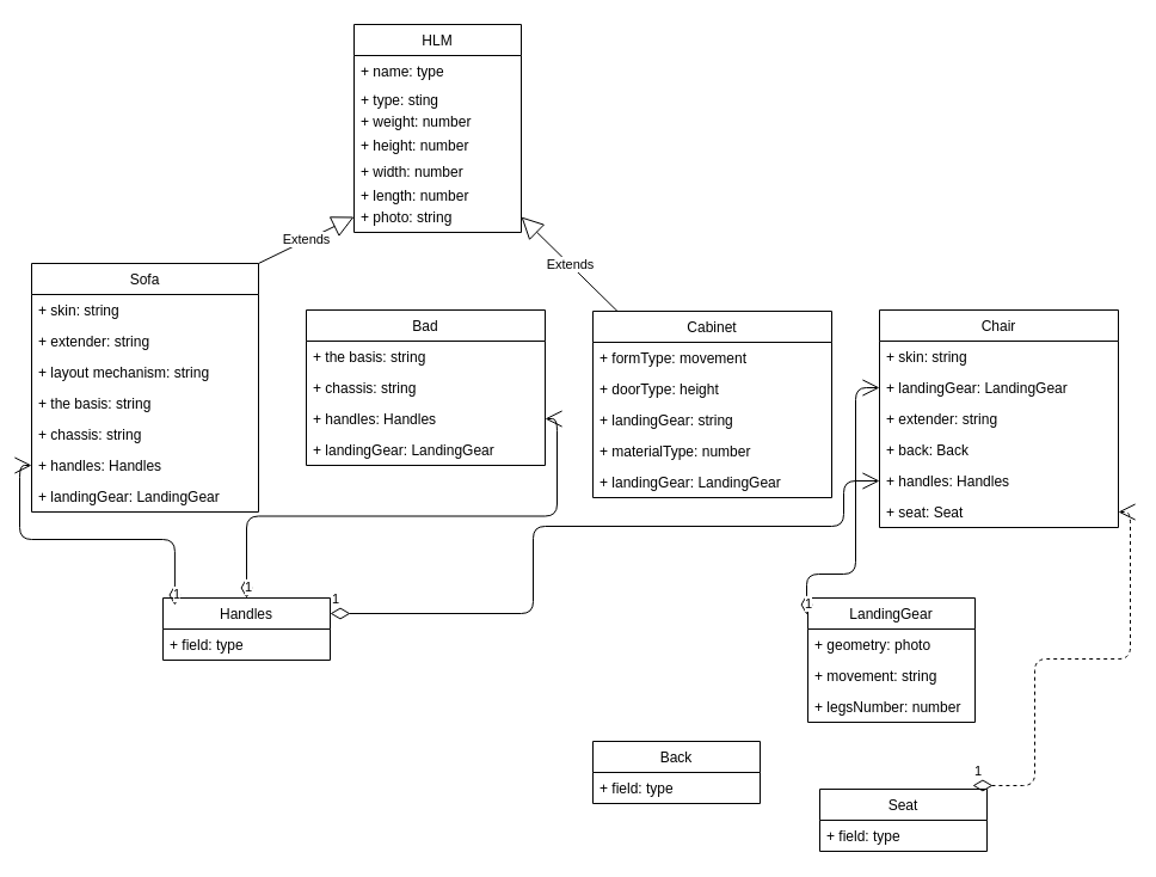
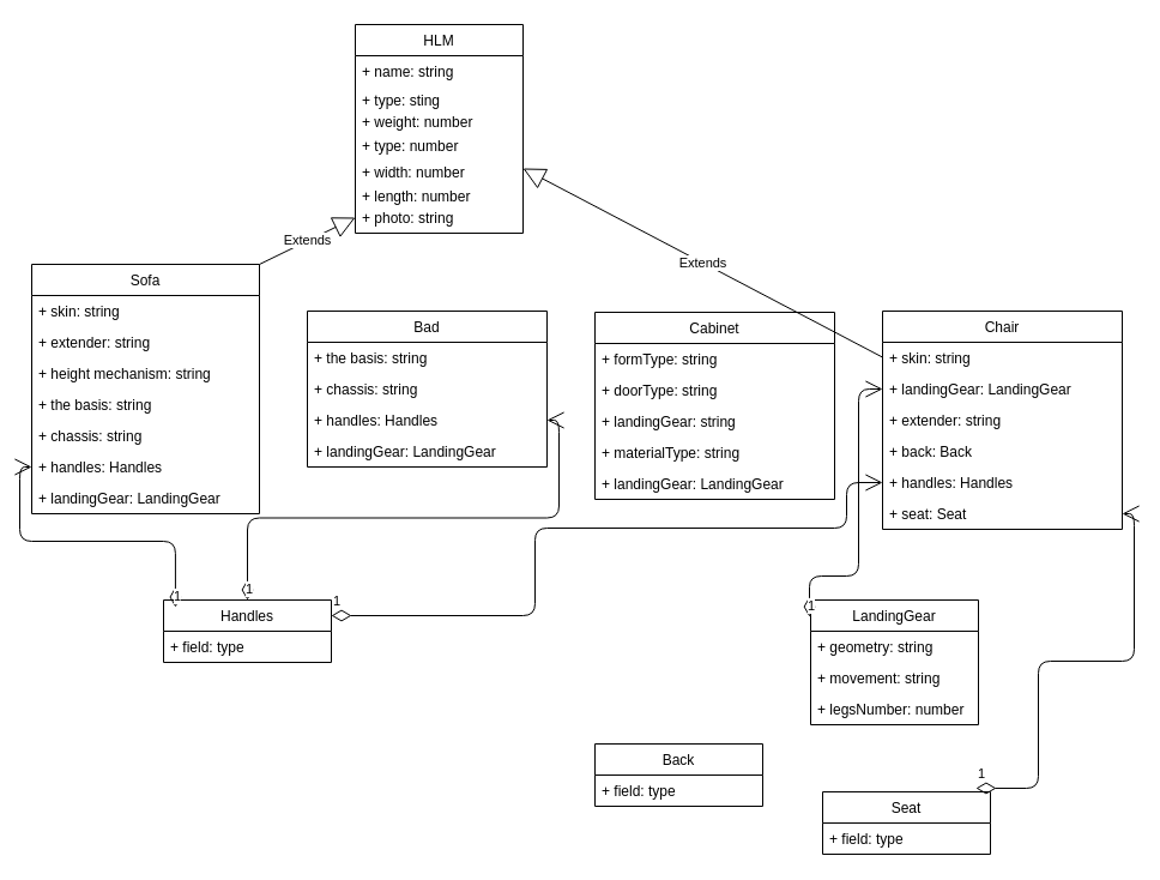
  <mxCell id="0" />
  <mxCell id="1" parent="0" />
  <mxCell id="2" value="HLM" style="swimlane;fontStyle=0;childLayout=stackLayout;horizontal=1;startSize=26;fillColor=none;horizontalStack=0;resizeParent=1;resizeParentMax=0;resizeLast=0;collapsible=1;marginBottom=0;" vertex="1" parent="1"><mxGeometry x="290" y="20" width="140" height="174" as="geometry" /></mxCell>
- <mxCell id="3" value="+ name: type" style="text;strokeColor=none;fillColor=none;align=left;verticalAlign=top;spacingLeft=4;spacingRight=4;overflow=hidden;rotatable=0;points=[[0,0.5],[1,0.5]];portConstraint=eastwest;" vertex="1" parent="2"><mxGeometry y="26" width="140" height="24" as="geometry" /></mxCell>
+ <mxCell id="3" value="+ name: string" style="text;strokeColor=none;fillColor=none;align=left;verticalAlign=top;spacingLeft=4;spacingRight=4;overflow=hidden;rotatable=0;points=[[0,0.5],[1,0.5]];portConstraint=eastwest;" vertex="1" parent="2"><mxGeometry y="26" width="140" height="24" as="geometry" /></mxCell>
  <mxCell id="4" value="+ type: sting" style="text;strokeColor=none;fillColor=none;align=left;verticalAlign=top;spacingLeft=4;spacingRight=4;overflow=hidden;rotatable=0;points=[[0,0.5],[1,0.5]];portConstraint=eastwest;" vertex="1" parent="2"><mxGeometry y="50" width="140" height="18" as="geometry" /></mxCell>
  <mxCell id="5" value="+ weight: number" style="text;strokeColor=none;fillColor=none;align=left;verticalAlign=top;spacingLeft=4;spacingRight=4;overflow=hidden;rotatable=0;points=[[0,0.5],[1,0.5]];portConstraint=eastwest;" vertex="1" parent="2"><mxGeometry y="68" width="140" height="20" as="geometry" /></mxCell>
- <mxCell id="6" value="+ height: number" style="text;strokeColor=none;fillColor=none;align=left;verticalAlign=top;spacingLeft=4;spacingRight=4;overflow=hidden;rotatable=0;points=[[0,0.5],[1,0.5]];portConstraint=eastwest;" vertex="1" parent="2"><mxGeometry y="88" width="140" height="22" as="geometry" /></mxCell>
+ <mxCell id="6" value="+ type: number" style="text;strokeColor=none;fillColor=none;align=left;verticalAlign=top;spacingLeft=4;spacingRight=4;overflow=hidden;rotatable=0;points=[[0,0.5],[1,0.5]];portConstraint=eastwest;" vertex="1" parent="2"><mxGeometry y="88" width="140" height="22" as="geometry" /></mxCell>
  <mxCell id="7" value="+ width: number" style="text;strokeColor=none;fillColor=none;align=left;verticalAlign=top;spacingLeft=4;spacingRight=4;overflow=hidden;rotatable=0;points=[[0,0.5],[1,0.5]];portConstraint=eastwest;" vertex="1" parent="2"><mxGeometry y="110" width="140" height="20" as="geometry" /></mxCell>
  <mxCell id="8" value="+ length: number" style="text;strokeColor=none;fillColor=none;align=left;verticalAlign=top;spacingLeft=4;spacingRight=4;overflow=hidden;rotatable=0;points=[[0,0.5],[1,0.5]];portConstraint=eastwest;" vertex="1" parent="2"><mxGeometry y="130" width="140" height="18" as="geometry" /></mxCell>
  <mxCell id="9" value="+ photo: string" style="text;strokeColor=none;fillColor=none;align=left;verticalAlign=top;spacingLeft=4;spacingRight=4;overflow=hidden;rotatable=0;points=[[0,0.5],[1,0.5]];portConstraint=eastwest;" vertex="1" parent="2"><mxGeometry y="148" width="140" height="26" as="geometry" /></mxCell>
  <mxCell id="10" value="Sofa" style="swimlane;fontStyle=0;childLayout=stackLayout;horizontal=1;startSize=26;fillColor=none;horizontalStack=0;resizeParent=1;resizeParentMax=0;resizeLast=0;collapsible=1;marginBottom=0;" vertex="1" parent="1"><mxGeometry x="20" y="220" width="190" height="208" as="geometry" /></mxCell>
  <mxCell id="11" value="+ skin: string" style="text;strokeColor=none;fillColor=none;align=left;verticalAlign=top;spacingLeft=4;spacingRight=4;overflow=hidden;rotatable=0;points=[[0,0.5],[1,0.5]];portConstraint=eastwest;" vertex="1" parent="10"><mxGeometry y="26" width="190" height="26" as="geometry" /></mxCell>
  <mxCell id="12" value="+ extender: string" style="text;strokeColor=none;fillColor=none;align=left;verticalAlign=top;spacingLeft=4;spacingRight=4;overflow=hidden;rotatable=0;points=[[0,0.5],[1,0.5]];portConstraint=eastwest;" vertex="1" parent="10"><mxGeometry y="52" width="190" height="26" as="geometry" /></mxCell>
- <mxCell id="13" value="+ layout mechanism: string" style="text;strokeColor=none;fillColor=none;align=left;verticalAlign=top;spacingLeft=4;spacingRight=4;overflow=hidden;rotatable=0;points=[[0,0.5],[1,0.5]];portConstraint=eastwest;" vertex="1" parent="10"><mxGeometry y="78" width="190" height="26" as="geometry" /></mxCell>
+ <mxCell id="13" value="+ height mechanism: string" style="text;strokeColor=none;fillColor=none;align=left;verticalAlign=top;spacingLeft=4;spacingRight=4;overflow=hidden;rotatable=0;points=[[0,0.5],[1,0.5]];portConstraint=eastwest;" vertex="1" parent="10"><mxGeometry y="78" width="190" height="26" as="geometry" /></mxCell>
  <mxCell id="14" value="+ the basis: string" style="text;strokeColor=none;fillColor=none;align=left;verticalAlign=top;spacingLeft=4;spacingRight=4;overflow=hidden;rotatable=0;points=[[0,0.5],[1,0.5]];portConstraint=eastwest;" vertex="1" parent="10"><mxGeometry y="104" width="190" height="26" as="geometry" /></mxCell>
  <mxCell id="15" value="+ chassis: string" style="text;strokeColor=none;fillColor=none;align=left;verticalAlign=top;spacingLeft=4;spacingRight=4;overflow=hidden;rotatable=0;points=[[0,0.5],[1,0.5]];portConstraint=eastwest;" vertex="1" parent="10"><mxGeometry y="130" width="190" height="26" as="geometry" /></mxCell>
  <mxCell id="16" value="+ handles: Handles" style="text;strokeColor=none;fillColor=none;align=left;verticalAlign=top;spacingLeft=4;spacingRight=4;overflow=hidden;rotatable=0;points=[[0,0.5],[1,0.5]];portConstraint=eastwest;" vertex="1" parent="10"><mxGeometry y="156" width="190" height="26" as="geometry" /></mxCell>
  <mxCell id="17" value="+ landingGear: LandingGear" style="text;strokeColor=none;fillColor=none;align=left;verticalAlign=top;spacingLeft=4;spacingRight=4;overflow=hidden;rotatable=0;points=[[0,0.5],[1,0.5]];portConstraint=eastwest;" vertex="1" parent="10"><mxGeometry y="182" width="190" height="26" as="geometry" /></mxCell>
  <mxCell id="18" value="Extends" style="endArrow=block;endSize=16;endFill=0;html=1;entryX=0;entryY=0.5;entryDx=0;entryDy=0;" edge="1" parent="1" target="9"><mxGeometry width="160" relative="1" as="geometry"><mxPoint x="210" y="220" as="sourcePoint" /><mxPoint x="370" y="300" as="targetPoint" /></mxGeometry></mxCell>
  <mxCell id="19" value="Bad" style="swimlane;fontStyle=0;childLayout=stackLayout;horizontal=1;startSize=26;fillColor=none;horizontalStack=0;resizeParent=1;resizeParentMax=0;resizeLast=0;collapsible=1;marginBottom=0;" vertex="1" parent="1"><mxGeometry x="250" y="259" width="200" height="130" as="geometry" /></mxCell>
  <mxCell id="20" value="+ the basis: string" style="text;strokeColor=none;fillColor=none;align=left;verticalAlign=top;spacingLeft=4;spacingRight=4;overflow=hidden;rotatable=0;points=[[0,0.5],[1,0.5]];portConstraint=eastwest;" vertex="1" parent="19"><mxGeometry y="26" width="200" height="26" as="geometry" /></mxCell>
  <mxCell id="21" value="+ chassis: string" style="text;strokeColor=none;fillColor=none;align=left;verticalAlign=top;spacingLeft=4;spacingRight=4;overflow=hidden;rotatable=0;points=[[0,0.5],[1,0.5]];portConstraint=eastwest;" vertex="1" parent="19"><mxGeometry y="52" width="200" height="26" as="geometry" /></mxCell>
  <mxCell id="22" value="+ handles: Handles" style="text;strokeColor=none;fillColor=none;align=left;verticalAlign=top;spacingLeft=4;spacingRight=4;overflow=hidden;rotatable=0;points=[[0,0.5],[1,0.5]];portConstraint=eastwest;" vertex="1" parent="19"><mxGeometry y="78" width="200" height="26" as="geometry" /></mxCell>
  <mxCell id="23" value="+ landingGear: LandingGear" style="text;strokeColor=none;fillColor=none;align=left;verticalAlign=top;spacingLeft=4;spacingRight=4;overflow=hidden;rotatable=0;points=[[0,0.5],[1,0.5]];portConstraint=eastwest;" vertex="1" parent="19"><mxGeometry y="104" width="200" height="26" as="geometry" /></mxCell>
  <mxCell id="24" value="Cabinet" style="swimlane;fontStyle=0;childLayout=stackLayout;horizontal=1;startSize=26;fillColor=none;horizontalStack=0;resizeParent=1;resizeParentMax=0;resizeLast=0;collapsible=1;marginBottom=0;" vertex="1" parent="1"><mxGeometry x="490" y="260" width="200" height="156" as="geometry" /></mxCell>
- <mxCell id="25" value="+ formType: movement" style="text;strokeColor=none;fillColor=none;align=left;verticalAlign=top;spacingLeft=4;spacingRight=4;overflow=hidden;rotatable=0;points=[[0,0.5],[1,0.5]];portConstraint=eastwest;" vertex="1" parent="24"><mxGeometry y="26" width="200" height="26" as="geometry" /></mxCell>
- <mxCell id="26" value="+ doorType: height" style="text;strokeColor=none;fillColor=none;align=left;verticalAlign=top;spacingLeft=4;spacingRight=4;overflow=hidden;rotatable=0;points=[[0,0.5],[1,0.5]];portConstraint=eastwest;" vertex="1" parent="24"><mxGeometry y="52" width="200" height="26" as="geometry" /></mxCell>
+ <mxCell id="25" value="+ formType: string" style="text;strokeColor=none;fillColor=none;align=left;verticalAlign=top;spacingLeft=4;spacingRight=4;overflow=hidden;rotatable=0;points=[[0,0.5],[1,0.5]];portConstraint=eastwest;" vertex="1" parent="24"><mxGeometry y="26" width="200" height="26" as="geometry" /></mxCell>
+ <mxCell id="26" value="+ doorType: string" style="text;strokeColor=none;fillColor=none;align=left;verticalAlign=top;spacingLeft=4;spacingRight=4;overflow=hidden;rotatable=0;points=[[0,0.5],[1,0.5]];portConstraint=eastwest;" vertex="1" parent="24"><mxGeometry y="52" width="200" height="26" as="geometry" /></mxCell>
  <mxCell id="27" value="+ landingGear: string" style="text;strokeColor=none;fillColor=none;align=left;verticalAlign=top;spacingLeft=4;spacingRight=4;overflow=hidden;rotatable=0;points=[[0,0.5],[1,0.5]];portConstraint=eastwest;" vertex="1" parent="24"><mxGeometry y="78" width="200" height="26" as="geometry" /></mxCell>
- <mxCell id="28" value="+ materialType: number" style="text;strokeColor=none;fillColor=none;align=left;verticalAlign=top;spacingLeft=4;spacingRight=4;overflow=hidden;rotatable=0;points=[[0,0.5],[1,0.5]];portConstraint=eastwest;" vertex="1" parent="24"><mxGeometry y="104" width="200" height="26" as="geometry" /></mxCell>
+ <mxCell id="28" value="+ materialType: string" style="text;strokeColor=none;fillColor=none;align=left;verticalAlign=top;spacingLeft=4;spacingRight=4;overflow=hidden;rotatable=0;points=[[0,0.5],[1,0.5]];portConstraint=eastwest;" vertex="1" parent="24"><mxGeometry y="104" width="200" height="26" as="geometry" /></mxCell>
  <mxCell id="29" value="+ landingGear: LandingGear" style="text;strokeColor=none;fillColor=none;align=left;verticalAlign=top;spacingLeft=4;spacingRight=4;overflow=hidden;rotatable=0;points=[[0,0.5],[1,0.5]];portConstraint=eastwest;" vertex="1" parent="24"><mxGeometry y="130" width="200" height="26" as="geometry" /></mxCell>
- <mxCell id="30" value="Extends" style="endArrow=block;endSize=16;endFill=0;html=1;entryX=1;entryY=0.5;entryDx=0;entryDy=0;" edge="1" parent="1" source="24" target="9"><mxGeometry width="160" relative="1" as="geometry"><mxPoint x="530" y="450" as="sourcePoint" /><mxPoint x="690" y="450" as="targetPoint" /></mxGeometry></mxCell>
  <mxCell id="31" value="Сhair" style="swimlane;fontStyle=0;childLayout=stackLayout;horizontal=1;startSize=26;fillColor=none;horizontalStack=0;resizeParent=1;resizeParentMax=0;resizeLast=0;collapsible=1;marginBottom=0;" vertex="1" parent="1"><mxGeometry x="730" y="259" width="200" height="182" as="geometry" /></mxCell>
  <mxCell id="32" value="+ skin: string" style="text;strokeColor=none;fillColor=none;align=left;verticalAlign=top;spacingLeft=4;spacingRight=4;overflow=hidden;rotatable=0;points=[[0,0.5],[1,0.5]];portConstraint=eastwest;" vertex="1" parent="31"><mxGeometry y="26" width="200" height="26" as="geometry" /></mxCell>
  <mxCell id="33" value="+ landingGear: LandingGear" style="text;strokeColor=none;fillColor=none;align=left;verticalAlign=top;spacingLeft=4;spacingRight=4;overflow=hidden;rotatable=0;points=[[0,0.5],[1,0.5]];portConstraint=eastwest;" vertex="1" parent="31"><mxGeometry y="52" width="200" height="26" as="geometry" /></mxCell>
  <mxCell id="34" value="+ extender: string" style="text;strokeColor=none;fillColor=none;align=left;verticalAlign=top;spacingLeft=4;spacingRight=4;overflow=hidden;rotatable=0;points=[[0,0.5],[1,0.5]];portConstraint=eastwest;" vertex="1" parent="31"><mxGeometry y="78" width="200" height="26" as="geometry" /></mxCell>
  <mxCell id="35" value="+ back: Back" style="text;strokeColor=none;fillColor=none;align=left;verticalAlign=top;spacingLeft=4;spacingRight=4;overflow=hidden;rotatable=0;points=[[0,0.5],[1,0.5]];portConstraint=eastwest;" vertex="1" parent="31"><mxGeometry y="104" width="200" height="26" as="geometry" /></mxCell>
  <mxCell id="36" value="+ handles: Handles" style="text;strokeColor=none;fillColor=none;align=left;verticalAlign=top;spacingLeft=4;spacingRight=4;overflow=hidden;rotatable=0;points=[[0,0.5],[1,0.5]];portConstraint=eastwest;" vertex="1" parent="31"><mxGeometry y="130" width="200" height="26" as="geometry" /></mxCell>
  <mxCell id="37" value="+ seat: Seat" style="text;strokeColor=none;fillColor=none;align=left;verticalAlign=top;spacingLeft=4;spacingRight=4;overflow=hidden;rotatable=0;points=[[0,0.5],[1,0.5]];portConstraint=eastwest;" vertex="1" parent="31"><mxGeometry y="156" width="200" height="26" as="geometry" /></mxCell>
+ <mxCell id="38" value="Extends" style="endArrow=block;endSize=16;endFill=0;html=1;entryX=1;entryY=0.5;entryDx=0;entryDy=0;" edge="1" parent="1" source="31" target="7"><mxGeometry width="160" relative="1" as="geometry"><mxPoint x="615" y="256" as="sourcePoint" /><mxPoint x="750" y="220" as="targetPoint" /></mxGeometry></mxCell>
  <mxCell id="39" value="Handles" style="swimlane;fontStyle=0;childLayout=stackLayout;horizontal=1;startSize=26;fillColor=none;horizontalStack=0;resizeParent=1;resizeParentMax=0;resizeLast=0;collapsible=1;marginBottom=0;" vertex="1" parent="1"><mxGeometry x="130" y="500" width="140" height="52" as="geometry" /></mxCell>
  <mxCell id="40" value="+ field: type" style="text;strokeColor=none;fillColor=none;align=left;verticalAlign=top;spacingLeft=4;spacingRight=4;overflow=hidden;rotatable=0;points=[[0,0.5],[1,0.5]];portConstraint=eastwest;" vertex="1" parent="39"><mxGeometry y="26" width="140" height="26" as="geometry" /></mxCell>
  <mxCell id="41" value="1" style="endArrow=open;html=1;endSize=12;startArrow=diamondThin;startSize=14;startFill=0;edgeStyle=orthogonalEdgeStyle;align=left;verticalAlign=bottom;exitX=0.071;exitY=0.115;exitDx=0;exitDy=0;exitPerimeter=0;entryX=0;entryY=0.5;entryDx=0;entryDy=0;" edge="1" parent="1" source="39" target="16"><mxGeometry x="-1" y="3" relative="1" as="geometry"><mxPoint x="90" y="610" as="sourcePoint" /><mxPoint x="250" y="610" as="targetPoint" /></mxGeometry></mxCell>
  <mxCell id="42" value="1" style="endArrow=open;html=1;endSize=12;startArrow=diamondThin;startSize=14;startFill=0;edgeStyle=orthogonalEdgeStyle;align=left;verticalAlign=bottom;entryX=1;entryY=0.5;entryDx=0;entryDy=0;" edge="1" parent="1" source="39" target="22"><mxGeometry x="-1" y="3" relative="1" as="geometry"><mxPoint x="280" y="520" as="sourcePoint" /><mxPoint x="440" y="520" as="targetPoint" /></mxGeometry></mxCell>
  <mxCell id="43" value="1" style="endArrow=open;html=1;endSize=12;startArrow=diamondThin;startSize=14;startFill=0;edgeStyle=orthogonalEdgeStyle;align=left;verticalAlign=bottom;exitX=1;exitY=0.25;exitDx=0;exitDy=0;entryX=0;entryY=0.5;entryDx=0;entryDy=0;" edge="1" parent="1" source="39" target="36"><mxGeometry x="-1" y="3" relative="1" as="geometry"><mxPoint x="280" y="530" as="sourcePoint" /><mxPoint x="440" y="530" as="targetPoint" /><Array as="points"><mxPoint x="440" y="513" /><mxPoint x="440" y="440" /><mxPoint x="700" y="440" /><mxPoint x="700" y="402" /></Array></mxGeometry></mxCell>
  <mxCell id="44" value="LandingGear" style="swimlane;fontStyle=0;childLayout=stackLayout;horizontal=1;startSize=26;fillColor=none;horizontalStack=0;resizeParent=1;resizeParentMax=0;resizeLast=0;collapsible=1;marginBottom=0;" vertex="1" parent="1"><mxGeometry x="670" y="500" width="140" height="104" as="geometry" /></mxCell>
- <mxCell id="45" value="+ geometry: photo" style="text;strokeColor=none;fillColor=none;align=left;verticalAlign=top;spacingLeft=4;spacingRight=4;overflow=hidden;rotatable=0;points=[[0,0.5],[1,0.5]];portConstraint=eastwest;" vertex="1" parent="44"><mxGeometry y="26" width="140" height="26" as="geometry" /></mxCell>
+ <mxCell id="45" value="+ geometry: string" style="text;strokeColor=none;fillColor=none;align=left;verticalAlign=top;spacingLeft=4;spacingRight=4;overflow=hidden;rotatable=0;points=[[0,0.5],[1,0.5]];portConstraint=eastwest;" vertex="1" parent="44"><mxGeometry y="26" width="140" height="26" as="geometry" /></mxCell>
  <mxCell id="46" value="+ movement: string" style="text;strokeColor=none;fillColor=none;align=left;verticalAlign=top;spacingLeft=4;spacingRight=4;overflow=hidden;rotatable=0;points=[[0,0.5],[1,0.5]];portConstraint=eastwest;" vertex="1" parent="44"><mxGeometry y="52" width="140" height="26" as="geometry" /></mxCell>
  <mxCell id="47" value="+ legsNumber: number" style="text;strokeColor=none;fillColor=none;align=left;verticalAlign=top;spacingLeft=4;spacingRight=4;overflow=hidden;rotatable=0;points=[[0,0.5],[1,0.5]];portConstraint=eastwest;" vertex="1" parent="44"><mxGeometry y="78" width="140" height="26" as="geometry" /></mxCell>
  <mxCell id="48" value="1" style="endArrow=open;html=1;endSize=12;startArrow=diamondThin;startSize=14;startFill=0;edgeStyle=orthogonalEdgeStyle;align=left;verticalAlign=bottom;entryX=0;entryY=0.5;entryDx=0;entryDy=0;exitX=-0.007;exitY=0.135;exitDx=0;exitDy=0;exitPerimeter=0;" edge="1" parent="1" source="44" target="33"><mxGeometry x="-1" y="3" relative="1" as="geometry"><mxPoint x="-10" y="580" as="sourcePoint" /><mxPoint x="150" y="580" as="targetPoint" /><Array as="points"><mxPoint x="669" y="480" /><mxPoint x="710" y="480" /><mxPoint x="710" y="324" /></Array></mxGeometry></mxCell>
  <mxCell id="49" value="Back" style="swimlane;fontStyle=0;childLayout=stackLayout;horizontal=1;startSize=26;fillColor=none;horizontalStack=0;resizeParent=1;resizeParentMax=0;resizeLast=0;collapsible=1;marginBottom=0;" vertex="1" parent="1"><mxGeometry x="490" y="620" width="140" height="52" as="geometry" /></mxCell>
  <mxCell id="50" value="+ field: type" style="text;strokeColor=none;fillColor=none;align=left;verticalAlign=top;spacingLeft=4;spacingRight=4;overflow=hidden;rotatable=0;points=[[0,0.5],[1,0.5]];portConstraint=eastwest;" vertex="1" parent="49"><mxGeometry y="26" width="140" height="26" as="geometry" /></mxCell>
  <mxCell id="51" value="Seat" style="swimlane;fontStyle=0;childLayout=stackLayout;horizontal=1;startSize=26;fillColor=none;horizontalStack=0;resizeParent=1;resizeParentMax=0;resizeLast=0;collapsible=1;marginBottom=0;" vertex="1" parent="1"><mxGeometry x="680" y="660" width="140" height="52" as="geometry" /></mxCell>
  <mxCell id="52" value="+ field: type" style="text;strokeColor=none;fillColor=none;align=left;verticalAlign=top;spacingLeft=4;spacingRight=4;overflow=hidden;rotatable=0;points=[[0,0.5],[1,0.5]];portConstraint=eastwest;" vertex="1" parent="51"><mxGeometry y="26" width="140" height="26" as="geometry" /></mxCell>
- <mxCell id="53" value="1" style="endArrow=open;html=1;endSize=12;startArrow=diamondThin;startSize=14;startFill=0;edgeStyle=orthogonalEdgeStyle;align=left;verticalAlign=bottom;entryX=1;entryY=0.5;entryDx=0;entryDy=0;exitX=0.914;exitY=-0.058;exitDx=0;exitDy=0;exitPerimeter=0;dashed=1;" edge="1" parent="1" source="51" target="37"><mxGeometry x="-1" y="3" relative="1" as="geometry"><mxPoint x="-10" y="740" as="sourcePoint" /><mxPoint x="150" y="740" as="targetPoint" /><Array as="points"><mxPoint x="860" y="657" /><mxPoint x="860" y="551" /><mxPoint x="940" y="551" /><mxPoint x="940" y="428" /></Array></mxGeometry></mxCell>
+ <mxCell id="53" value="1" style="endArrow=open;html=1;endSize=12;startArrow=diamondThin;startSize=14;startFill=0;edgeStyle=orthogonalEdgeStyle;align=left;verticalAlign=bottom;entryX=1;entryY=0.5;entryDx=0;entryDy=0;exitX=0.914;exitY=-0.058;exitDx=0;exitDy=0;exitPerimeter=0;" edge="1" parent="1" source="51" target="37"><mxGeometry x="-1" y="3" relative="1" as="geometry"><mxPoint x="-10" y="740" as="sourcePoint" /><mxPoint x="150" y="740" as="targetPoint" /><Array as="points"><mxPoint x="860" y="657" /><mxPoint x="860" y="551" /><mxPoint x="940" y="551" /><mxPoint x="940" y="428" /></Array></mxGeometry></mxCell>
